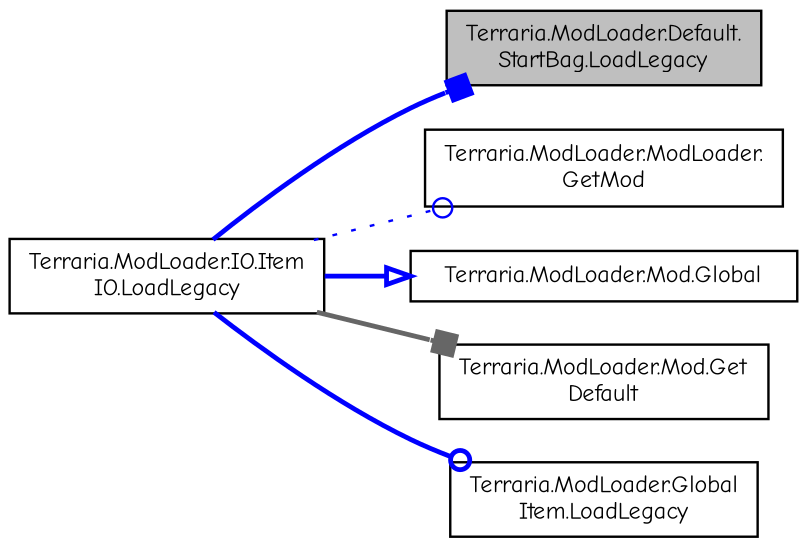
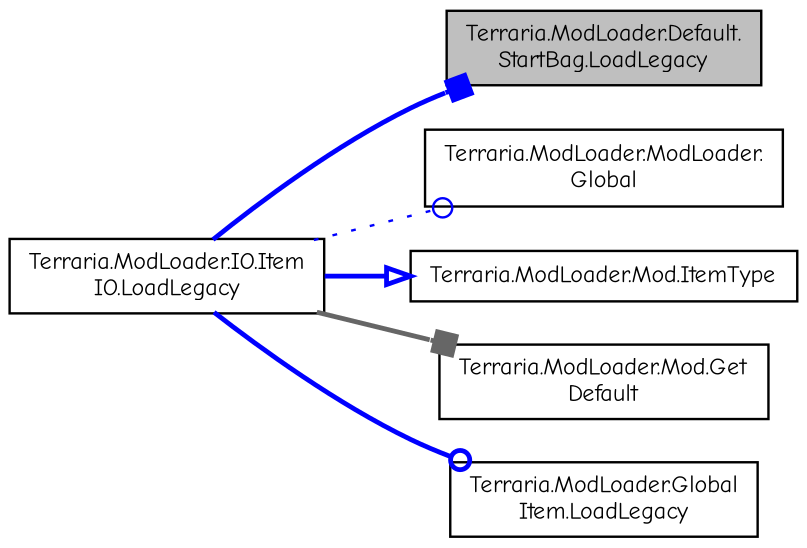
  digraph {
    fontname="Comic Neue"
    rankdir=LR
    node [color=black fillcolor=white fontname="Comic Neue" fontsize=10 shape=record style=filled]
    edge [arrowhead=box color=blue fontname="Comic Neue" fontsize=10 labelfontname=Helvetica labelfontsize=10 style=bold]
    n1 [fillcolor=grey75 fontcolor=black height=0.2 label="Terraria.ModLoader.Default.\lStartBag.LoadLegacy" width=0.4]
    n2 [height=0.2 label="Terraria.ModLoader.IO.Item\lIO.LoadLegacy" width=0.4]
-   n3 [height=0.2 label="Terraria.ModLoader.ModLoader.\lGetMod" width=0.4]
-   n4 [height=0.2 label="Terraria.ModLoader.Mod.Global" width=0.4]
+   n3 [height=0.2 label="Terraria.ModLoader.ModLoader.\lGlobal" width=0.4]
+   n4 [height=0.2 label="Terraria.ModLoader.Mod.ItemType" width=0.4]
    n5 [height=0.2 label="Terraria.ModLoader.Mod.Get\lDefault" width=0.4]
    n6 [height=0.2 label="Terraria.ModLoader.Global\lItem.LoadLegacy" width=0.4]
    n2 -> n1
    n2 -> n3 [arrowhead=odot style=dotted]
    n2 -> n4 [arrowhead=onormal]
    n2 -> n5 [color=gray40]
    n2 -> n6 [arrowhead=odot]
  }
